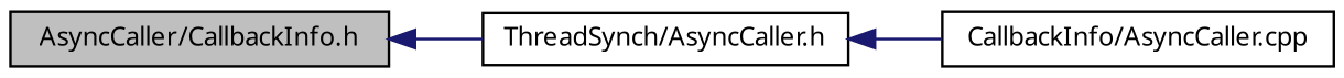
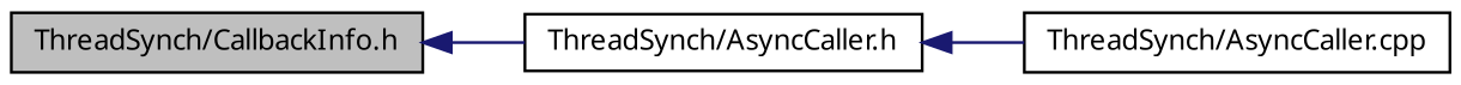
  digraph {
    rankdir=LR
    node [color=black fillcolor=white fontname="FreeSans.ttf" fontsize=10 shape=record style=filled]
    edge [color=midnightblue dir=back fontname="FreeSans.ttf" fontsize=10 labelfontname="FreeSans.ttf" labelfontsize=10 style=solid]
-   n1 [fillcolor=grey75 fontcolor=black height=0.2 label="AsyncCaller/CallbackInfo.h" width=0.4]
+   n1 [fillcolor=grey75 fontcolor=black height=0.2 label="ThreadSynch/CallbackInfo.h" width=0.4]
    n2 [height=0.2 label="ThreadSynch/AsyncCaller.h" width=0.4]
-   n3 [height=0.2 label="CallbackInfo/AsyncCaller.cpp" width=0.4]
+   n3 [height=0.2 label="ThreadSynch/AsyncCaller.cpp" width=0.4]
    n1 -> n2
    n2 -> n3
  }
